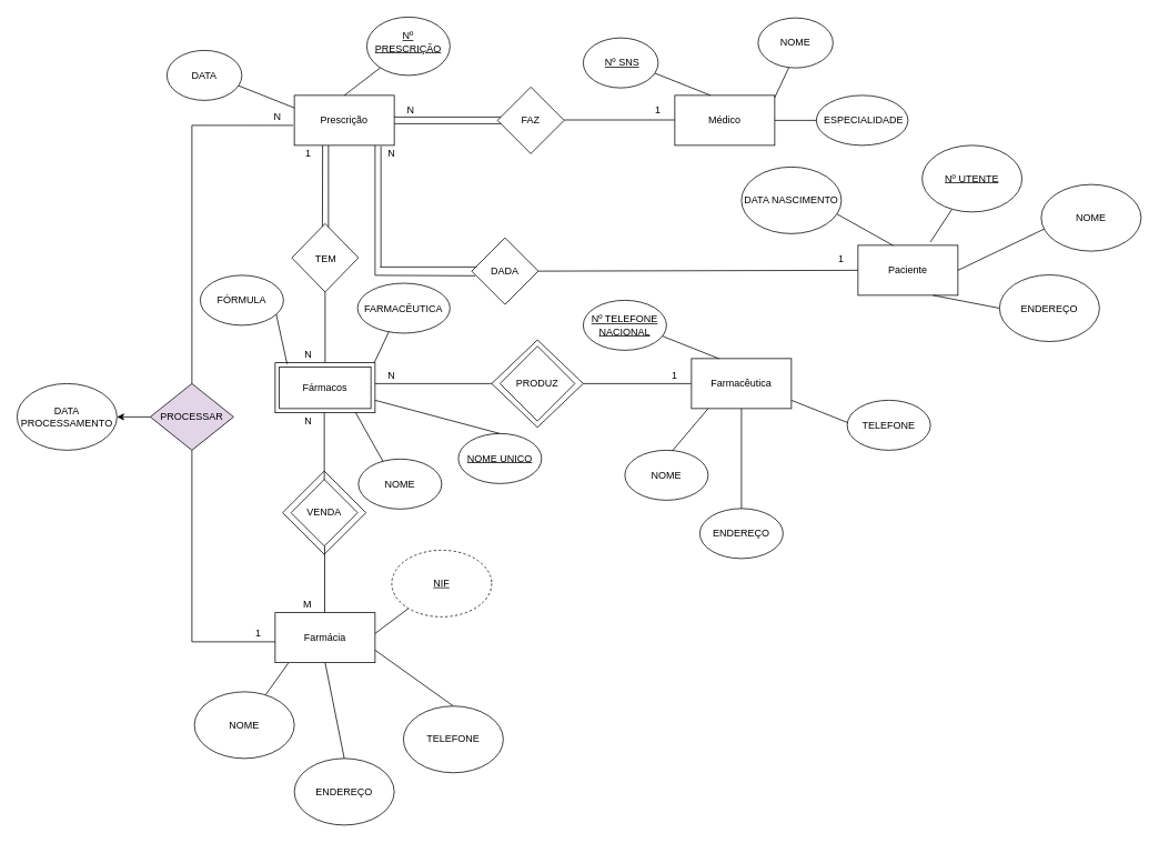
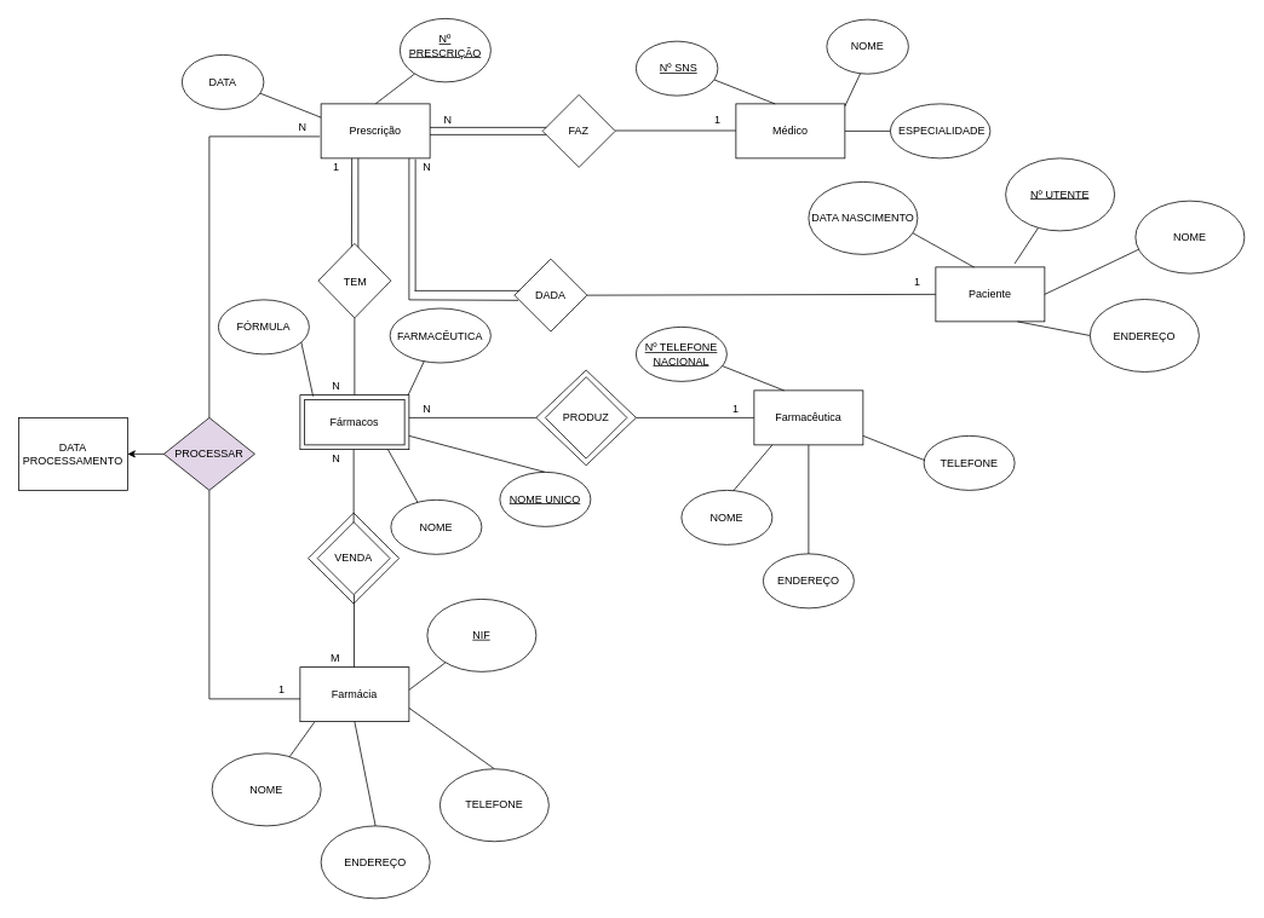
  <mxCell id="0" />
  <mxCell id="1" parent="0" />
  <mxCell id="2" value="" style="rhombus;whiteSpace=wrap;html=1;" vertex="1" parent="1"><mxGeometry x="339" y="565" width="100" height="100" as="geometry" /></mxCell>
  <mxCell id="3" value="" style="rhombus;whiteSpace=wrap;html=1;" vertex="1" parent="1"><mxGeometry x="590" y="407.5" width="110" height="105" as="geometry" /></mxCell>
  <mxCell id="4" value="Prescrição" style="rounded=0;whiteSpace=wrap;html=1;" parent="1" vertex="1"><mxGeometry x="353" y="114" width="120" height="60" as="geometry" /></mxCell>
  <mxCell id="5" value="" style="endArrow=none;html=1;" parent="1" edge="1"><mxGeometry width="50" height="50" relative="1" as="geometry"><mxPoint x="473" y="148" as="sourcePoint" /><mxPoint x="603" y="148" as="targetPoint" /></mxGeometry></mxCell>
  <mxCell id="6" value="" style="endArrow=none;html=1;" parent="1" edge="1"><mxGeometry width="50" height="50" relative="1" as="geometry"><mxPoint x="473" y="140" as="sourcePoint" /><mxPoint x="603" y="140" as="targetPoint" /></mxGeometry></mxCell>
  <mxCell id="7" value="" style="rhombus;whiteSpace=wrap;html=1;" parent="1" vertex="1"><mxGeometry x="597" y="104" width="80" height="80" as="geometry" /></mxCell>
  <mxCell id="8" value="FAZ" style="text;html=1;strokeColor=none;fillColor=none;align=center;verticalAlign=middle;whiteSpace=wrap;rounded=0;" parent="1" vertex="1"><mxGeometry x="617" y="134" width="40" height="20" as="geometry" /></mxCell>
  <mxCell id="9" value="N" style="text;html=1;strokeColor=none;fillColor=none;align=center;verticalAlign=middle;whiteSpace=wrap;rounded=0;" parent="1" vertex="1"><mxGeometry x="473" y="122" width="40" height="20" as="geometry" /></mxCell>
  <mxCell id="10" value="" style="endArrow=none;html=1;exitX=0.5;exitY=1;exitDx=0;exitDy=0;entryX=0.459;entryY=0.069;entryDx=0;entryDy=0;entryPerimeter=0;" parent="1" edge="1" target="12"><mxGeometry width="50" height="50" relative="1" as="geometry"><mxPoint x="387" y="174" as="sourcePoint" /><mxPoint x="387" y="270" as="targetPoint" /></mxGeometry></mxCell>
  <mxCell id="11" value="" style="endArrow=none;html=1;" parent="1" edge="1"><mxGeometry width="50" height="50" relative="1" as="geometry"><mxPoint x="394" y="174" as="sourcePoint" /><mxPoint x="394" y="280" as="targetPoint" /></mxGeometry></mxCell>
  <mxCell id="12" value="" style="rhombus;whiteSpace=wrap;html=1;" parent="1" vertex="1"><mxGeometry x="350" y="268" width="80" height="82" as="geometry" /></mxCell>
  <mxCell id="13" value="TEM" style="text;html=1;strokeColor=none;fillColor=none;align=center;verticalAlign=middle;whiteSpace=wrap;rounded=0;direction=west;" parent="1" vertex="1"><mxGeometry x="371" y="301" width="40" height="20" as="geometry" /></mxCell>
  <mxCell id="14" value="1" style="text;html=1;strokeColor=none;fillColor=none;align=center;verticalAlign=middle;whiteSpace=wrap;rounded=0;direction=west;" parent="1" vertex="1"><mxGeometry x="770" y="122" width="40" height="20" as="geometry" /></mxCell>
  <mxCell id="15" value="" style="endArrow=none;html=1;exitX=0.5;exitY=0;exitDx=0;exitDy=0;" parent="1" source="4" target="16" edge="1"><mxGeometry width="50" height="50" relative="1" as="geometry"><mxPoint x="420" y="110" as="sourcePoint" /><mxPoint x="470" y="60" as="targetPoint" /></mxGeometry></mxCell>
  <mxCell id="16" value="" style="ellipse;whiteSpace=wrap;html=1;" parent="1" vertex="1"><mxGeometry x="440" y="20" width="100" height="70" as="geometry" /></mxCell>
  <mxCell id="17" value="Nº PRESCRIÇÃO" style="text;html=1;strokeColor=none;fillColor=none;align=center;verticalAlign=middle;whiteSpace=wrap;rounded=0;fontStyle=4" parent="1" vertex="1"><mxGeometry x="450" y="40" width="80" height="20" as="geometry" /></mxCell>
  <mxCell id="18" value="" style="endArrow=none;html=1;entryX=0;entryY=0.25;entryDx=0;entryDy=0;" parent="1" target="4" edge="1"><mxGeometry width="50" height="50" relative="1" as="geometry"><mxPoint x="280" y="100" as="sourcePoint" /><mxPoint x="330" y="50" as="targetPoint" /></mxGeometry></mxCell>
  <mxCell id="19" value="" style="ellipse;whiteSpace=wrap;html=1;" parent="1" vertex="1"><mxGeometry x="200" y="60" width="90" height="60" as="geometry" /></mxCell>
  <mxCell id="20" value="DATA" style="text;html=1;strokeColor=none;fillColor=none;align=center;verticalAlign=middle;whiteSpace=wrap;rounded=0;" parent="1" vertex="1"><mxGeometry x="225" y="80" width="40" height="20" as="geometry" /></mxCell>
  <mxCell id="21" value="" style="endArrow=none;html=1;" parent="1" edge="1"><mxGeometry width="50" height="50" relative="1" as="geometry"><mxPoint x="677" y="143.5" as="sourcePoint" /><mxPoint x="810" y="143.5" as="targetPoint" /></mxGeometry></mxCell>
  <mxCell id="22" value="Médico" style="rounded=0;whiteSpace=wrap;html=1;" parent="1" vertex="1"><mxGeometry x="810" y="114" width="120" height="60" as="geometry" /></mxCell>
  <mxCell id="23" value="" style="endArrow=none;html=1;entryX=0;entryY=0.25;entryDx=0;entryDy=0;" parent="1" edge="1"><mxGeometry width="50" height="50" relative="1" as="geometry"><mxPoint x="780" y="85" as="sourcePoint" /><mxPoint x="853" y="114" as="targetPoint" /></mxGeometry></mxCell>
  <mxCell id="24" value="" style="ellipse;whiteSpace=wrap;html=1;fontStyle=4" parent="1" vertex="1"><mxGeometry x="700" y="45" width="90" height="60" as="geometry" /></mxCell>
  <mxCell id="25" value="Nº SNS" style="text;html=1;strokeColor=none;fillColor=none;align=center;verticalAlign=middle;whiteSpace=wrap;rounded=0;fontStyle=4" parent="1" vertex="1"><mxGeometry x="722" y="65" width="50" height="20" as="geometry" /></mxCell>
  <mxCell id="26" value="" style="endArrow=none;html=1;exitX=1;exitY=0.5;exitDx=0;exitDy=0;" parent="1" source="22" edge="1"><mxGeometry width="50" height="50" relative="1" as="geometry"><mxPoint x="870" y="310" as="sourcePoint" /><mxPoint x="1000" y="144" as="targetPoint" /></mxGeometry></mxCell>
  <mxCell id="27" value="" style="ellipse;whiteSpace=wrap;html=1;" parent="1" vertex="1"><mxGeometry x="980" y="114" width="110" height="60" as="geometry" /></mxCell>
  <mxCell id="28" value="ESPECIALIDADE" style="text;html=1;strokeColor=none;fillColor=none;align=center;verticalAlign=middle;whiteSpace=wrap;rounded=0;" parent="1" vertex="1"><mxGeometry x="1017" y="134" width="40" height="20" as="geometry" /></mxCell>
  <mxCell id="29" value="" style="endArrow=none;html=1;entryX=1;entryY=0;entryDx=0;entryDy=0;" parent="1" edge="1"><mxGeometry width="50" height="50" relative="1" as="geometry"><mxPoint x="955" y="63.5" as="sourcePoint" /><mxPoint x="930" y="116.5" as="targetPoint" /></mxGeometry></mxCell>
  <mxCell id="30" value="" style="ellipse;whiteSpace=wrap;html=1;" parent="1" vertex="1"><mxGeometry x="910" y="21" width="90" height="60" as="geometry" /></mxCell>
  <mxCell id="31" value="NOME" style="text;html=1;strokeColor=none;fillColor=none;align=center;verticalAlign=middle;whiteSpace=wrap;rounded=0;" parent="1" vertex="1"><mxGeometry x="935" y="41" width="40" height="20" as="geometry" /></mxCell>
  <mxCell id="32" value="1" style="text;html=1;strokeColor=none;fillColor=none;align=center;verticalAlign=middle;whiteSpace=wrap;rounded=0;direction=west;" parent="1" vertex="1"><mxGeometry x="350" y="174" width="40" height="20" as="geometry" /></mxCell>
  <mxCell id="33" value="" style="rounded=0;whiteSpace=wrap;html=1;" parent="1" vertex="1"><mxGeometry x="330" y="435" width="120" height="60" as="geometry" /></mxCell>
  <mxCell id="34" value="" style="endArrow=none;html=1;entryX=0.5;entryY=0;entryDx=0;entryDy=0;" parent="1" target="33" edge="1"><mxGeometry width="50" height="50" relative="1" as="geometry"><mxPoint x="390" y="350" as="sourcePoint" /><mxPoint x="523" y="350" as="targetPoint" /></mxGeometry></mxCell>
  <mxCell id="35" value="N" style="text;html=1;strokeColor=none;fillColor=none;align=center;verticalAlign=middle;whiteSpace=wrap;rounded=0;" parent="1" vertex="1"><mxGeometry x="350" y="415" width="40" height="20" as="geometry" /></mxCell>
  <mxCell id="36" value="" style="endArrow=none;html=1;entryX=0.5;entryY=0;entryDx=0;entryDy=0;" parent="1" edge="1"><mxGeometry width="50" height="50" relative="1" as="geometry"><mxPoint x="389" y="495" as="sourcePoint" /><mxPoint x="389" y="580" as="targetPoint" /></mxGeometry></mxCell>
  <mxCell id="37" value="VENDA" style="rhombus;whiteSpace=wrap;html=1;" parent="1" vertex="1"><mxGeometry x="349" y="575" width="80" height="80" as="geometry" /></mxCell>
  <mxCell id="38" value="" style="endArrow=none;html=1;entryX=0.5;entryY=0;entryDx=0;entryDy=0;" parent="1" edge="1"><mxGeometry width="50" height="50" relative="1" as="geometry"><mxPoint x="389.5" y="655" as="sourcePoint" /><mxPoint x="389.5" y="740" as="targetPoint" /></mxGeometry></mxCell>
  <mxCell id="39" value="Farmácia" style="rounded=0;whiteSpace=wrap;html=1;" parent="1" vertex="1"><mxGeometry x="330" y="735" width="120" height="60" as="geometry" /></mxCell>
  <mxCell id="40" value="" style="endArrow=none;html=1;" parent="1" edge="1"><mxGeometry width="50" height="50" relative="1" as="geometry"><mxPoint x="450" y="460" as="sourcePoint" /><mxPoint x="590" y="460" as="targetPoint" /></mxGeometry></mxCell>
  <mxCell id="41" value="PRODUZ" style="rhombus;whiteSpace=wrap;html=1;" vertex="1" parent="1"><mxGeometry x="600" y="415" width="90" height="90" as="geometry" /></mxCell>
  <mxCell id="42" value="" style="endArrow=none;html=1;" edge="1" parent="1"><mxGeometry width="50" height="50" relative="1" as="geometry"><mxPoint x="700" y="460" as="sourcePoint" /><mxPoint x="830" y="460" as="targetPoint" /></mxGeometry></mxCell>
  <mxCell id="43" value="Farmacêutica" style="rounded=0;whiteSpace=wrap;html=1;" vertex="1" parent="1"><mxGeometry x="830" y="430" width="120" height="60" as="geometry" /></mxCell>
  <mxCell id="44" value="" style="endArrow=none;html=1;" edge="1" parent="1"><mxGeometry width="50" height="50" relative="1" as="geometry"><mxPoint x="450" y="330" as="sourcePoint" /><mxPoint x="450" y="174" as="targetPoint" /></mxGeometry></mxCell>
  <mxCell id="45" value="" style="endArrow=none;html=1;entryX=0.053;entryY=0.57;entryDx=0;entryDy=0;entryPerimeter=0;" edge="1" parent="1" target="46"><mxGeometry width="50" height="50" relative="1" as="geometry"><mxPoint x="450" y="330" as="sourcePoint" /><mxPoint x="577" y="330" as="targetPoint" /></mxGeometry></mxCell>
  <mxCell id="46" value="DADA" style="rhombus;whiteSpace=wrap;html=1;" vertex="1" parent="1"><mxGeometry x="566" y="285" width="80" height="80" as="geometry" /></mxCell>
  <mxCell id="47" value="" style="endArrow=none;html=1;entryX=0;entryY=0.5;entryDx=0;entryDy=0;exitX=1;exitY=0.5;exitDx=0;exitDy=0;" edge="1" parent="1" source="46" target="48"><mxGeometry width="50" height="50" relative="1" as="geometry"><mxPoint x="649" y="320" as="sourcePoint" /><mxPoint x="729" y="320" as="targetPoint" /></mxGeometry></mxCell>
  <mxCell id="48" value="Paciente" style="rounded=0;whiteSpace=wrap;html=1;" vertex="1" parent="1"><mxGeometry x="1030" y="294" width="120" height="60" as="geometry" /></mxCell>
  <mxCell id="49" value="" style="endArrow=none;html=1;" edge="1" parent="1"><mxGeometry width="50" height="50" relative="1" as="geometry"><mxPoint y="770" as="sourcePoint" x="230" /><mxPoint x="330" y="770" as="targetPoint" /></mxGeometry></mxCell>
  <mxCell id="50" value="" style="endArrow=none;html=1;" edge="1" parent="1" target="51"><mxGeometry width="50" height="50" relative="1" as="geometry"><mxPoint y="770" as="sourcePoint" x="230" /><mxPoint y="500" as="targetPoint" x="230" /></mxGeometry></mxCell>
  <mxCell id="51" value="PROCESSAR" style="rhombus;whiteSpace=wrap;html=1;fillColor=#e1d5e7;" vertex="1" parent="1"><mxGeometry x="180" y="460" width="100" height="80" as="geometry" /></mxCell>
  <mxCell id="52" value="" style="endArrow=none;html=1;exitX=0.5;exitY=0;exitDx=0;exitDy=0;" edge="1" parent="1" source="51"><mxGeometry width="50" height="50" relative="1" as="geometry"><mxPoint x="330" y="400" as="sourcePoint" /><mxPoint y="150" as="targetPoint" x="230" /></mxGeometry></mxCell>
  <mxCell id="53" value="" style="endArrow=none;html=1;entryX=-0.011;entryY=0.601;entryDx=0;entryDy=0;entryPerimeter=0;" edge="1" parent="1" target="4"><mxGeometry width="50" height="50" relative="1" as="geometry"><mxPoint y="150" as="sourcePoint" x="230" /><mxPoint x="350" y="150" as="targetPoint" /></mxGeometry></mxCell>
  <mxCell id="54" value="" style="endArrow=none;html=1;entryX=0;entryY=0.25;entryDx=0;entryDy=0;" edge="1" parent="1"><mxGeometry width="50" height="50" relative="1" as="geometry"><mxPoint x="790" y="401" as="sourcePoint" /><mxPoint x="863" y="430" as="targetPoint" /></mxGeometry></mxCell>
  <mxCell id="55" value="Nº TELEFONE NACIONAL" style="ellipse;whiteSpace=wrap;html=1;fontStyle=4" vertex="1" parent="1"><mxGeometry x="700" y="360" width="100" height="60" as="geometry" /></mxCell>
  <mxCell id="56" value="" style="endArrow=none;html=1;entryX=1;entryY=0.5;entryDx=0;entryDy=0;" edge="1" parent="1"><mxGeometry width="50" height="50" relative="1" as="geometry"><mxPoint x="850" y="490" as="sourcePoint" /><mxPoint x="800" y="549" as="targetPoint" /></mxGeometry></mxCell>
  <mxCell id="57" value="NOME" style="ellipse;whiteSpace=wrap;html=1;fontStyle=0" vertex="1" parent="1"><mxGeometry x="750" y="540" width="100" height="60" as="geometry" /></mxCell>
  <mxCell id="58" value="" style="endArrow=none;html=1;entryX=0.5;entryY=0;entryDx=0;entryDy=0;" edge="1" parent="1" target="59"><mxGeometry width="50" height="50" relative="1" as="geometry"><mxPoint x="890" y="490" as="sourcePoint" /><mxPoint x="889" y="590" as="targetPoint" /></mxGeometry></mxCell>
  <mxCell id="59" value="ENDEREÇO" style="ellipse;whiteSpace=wrap;html=1;fontStyle=0" vertex="1" parent="1"><mxGeometry x="840" y="610" width="100" height="60" as="geometry" /></mxCell>
  <mxCell id="60" value="" style="endArrow=none;html=1;entryX=0;entryY=0.25;entryDx=0;entryDy=0;" edge="1" parent="1"><mxGeometry width="50" height="50" relative="1" as="geometry"><mxPoint x="950" y="480" as="sourcePoint" /><mxPoint x="1023" y="509" as="targetPoint" /></mxGeometry></mxCell>
  <mxCell id="61" value="TELEFONE" style="ellipse;whiteSpace=wrap;html=1;fontStyle=0" vertex="1" parent="1"><mxGeometry x="1017" y="480" width="100" height="60" as="geometry" /></mxCell>
  <mxCell id="62" value="" style="endArrow=none;html=1;entryX=1;entryY=0.5;entryDx=0;entryDy=0;exitX=0.939;exitY=0.99;exitDx=0;exitDy=0;exitPerimeter=0;" edge="1" parent="1"><mxGeometry width="50" height="50" relative="1" as="geometry"><mxPoint x="426.68" y="495" as="sourcePoint" /><mxPoint x="463" y="559.6" as="targetPoint" /></mxGeometry></mxCell>
  <mxCell id="63" value="NOME" style="ellipse;whiteSpace=wrap;html=1;fontStyle=0" vertex="1" parent="1"><mxGeometry x="430" y="550.6" width="100" height="60" as="geometry" /></mxCell>
  <mxCell id="64" value="" style="endArrow=none;html=1;entryX=0.5;entryY=0;entryDx=0;entryDy=0;exitX=1;exitY=0.75;exitDx=0;exitDy=0;" edge="1" parent="1" target="65" source="33"><mxGeometry width="50" height="50" relative="1" as="geometry"><mxPoint x="470" y="421" as="sourcePoint" /><mxPoint x="599" y="530.6" as="targetPoint" /></mxGeometry></mxCell>
  <mxCell id="65" value="NOME UNICO" style="ellipse;whiteSpace=wrap;html=1;fontStyle=4" vertex="1" parent="1"><mxGeometry x="550" y="520" width="100" height="60" as="geometry" /></mxCell>
  <mxCell id="66" value="" style="endArrow=none;html=1;entryX=0.119;entryY=0.022;entryDx=0;entryDy=0;entryPerimeter=0;" edge="1" parent="1" target="33"><mxGeometry width="50" height="50" relative="1" as="geometry"><mxPoint x="330" y="371" as="sourcePoint" /><mxPoint x="403" y="400" as="targetPoint" /></mxGeometry></mxCell>
  <mxCell id="67" value="FÓRMULA" style="ellipse;whiteSpace=wrap;html=1;fontStyle=0" vertex="1" parent="1"><mxGeometry x="240" y="330" width="100" height="60" as="geometry" /></mxCell>
  <mxCell id="68" value="" style="endArrow=none;html=1;entryX=1;entryY=0;entryDx=0;entryDy=0;" edge="1" parent="1"><mxGeometry width="50" height="50" relative="1" as="geometry"><mxPoint x="474" y="382" as="sourcePoint" /><mxPoint x="449" y="435" as="targetPoint" /></mxGeometry></mxCell>
  <mxCell id="69" value="FARMACÊUTICA" style="ellipse;whiteSpace=wrap;html=1;" vertex="1" parent="1"><mxGeometry x="429" y="339.5" width="111" height="60" as="geometry" /></mxCell>
  <mxCell id="70" value="" style="endArrow=none;html=1;" edge="1" parent="1" target="71"><mxGeometry width="50" height="50" relative="1" as="geometry"><mxPoint x="1117" y="290" as="sourcePoint" /><mxPoint x="1167" y="240" as="targetPoint" /></mxGeometry></mxCell>
  <mxCell id="71" value="Nº UTENTE" style="ellipse;whiteSpace=wrap;html=1;fontStyle=4" vertex="1" parent="1"><mxGeometry x="1107" y="174" width="120" height="80" as="geometry" /></mxCell>
  <mxCell id="72" value="" style="endArrow=none;html=1;entryX=1;entryY=0.5;entryDx=0;entryDy=0;exitX=0.033;exitY=0.666;exitDx=0;exitDy=0;exitPerimeter=0;" edge="1" parent="1" target="48" source="73"><mxGeometry width="50" height="50" relative="1" as="geometry"><mxPoint x="1260" y="367" as="sourcePoint" /><mxPoint x="1250" y="340" as="targetPoint" /></mxGeometry></mxCell>
  <mxCell id="73" value="NOME" style="ellipse;whiteSpace=wrap;html=1;fontStyle=0" vertex="1" parent="1"><mxGeometry x="1250" y="221" width="120" height="80" as="geometry" /></mxCell>
  <mxCell id="74" value="" style="endArrow=none;html=1;entryX=0.75;entryY=1;entryDx=0;entryDy=0;exitX=0;exitY=0.5;exitDx=0;exitDy=0;" edge="1" parent="1" source="75" target="48"><mxGeometry width="50" height="50" relative="1" as="geometry"><mxPoint x="1270" y="471" as="sourcePoint" /><mxPoint x="1160" y="424" as="targetPoint" /></mxGeometry></mxCell>
  <mxCell id="75" value="ENDEREÇO" style="ellipse;whiteSpace=wrap;html=1;fontStyle=0" vertex="1" parent="1"><mxGeometry x="1200" y="329.5" width="120" height="80" as="geometry" /></mxCell>
  <mxCell id="76" value="" style="endArrow=none;html=1;entryX=0.954;entryY=0.704;entryDx=0;entryDy=0;exitX=0.352;exitY=0.003;exitDx=0;exitDy=0;exitPerimeter=0;entryPerimeter=0;" edge="1" parent="1" source="48" target="77"><mxGeometry width="50" height="50" relative="1" as="geometry"><mxPoint x="1070" y="221" as="sourcePoint" /><mxPoint x="1010" y="237" as="targetPoint" /></mxGeometry></mxCell>
  <mxCell id="77" value="DATA NASCIMENTO" style="ellipse;whiteSpace=wrap;html=1;fontStyle=0" vertex="1" parent="1"><mxGeometry x="890" y="200" width="120" height="80" as="geometry" /></mxCell>
  <mxCell id="78" value="" style="endArrow=none;html=1;" edge="1" parent="1" target="79"><mxGeometry width="50" height="50" relative="1" as="geometry"><mxPoint x="450" y="760" as="sourcePoint" /><mxPoint x="500" y="710" as="targetPoint" /></mxGeometry></mxCell>
- <mxCell id="79" value="NIF" style="ellipse;whiteSpace=wrap;html=1;fontStyle=4;dashed=1;" vertex="1" parent="1"><mxGeometry x="470" y="660" width="120" height="80" as="geometry" /></mxCell>
+ <mxCell id="79" value="NIF" style="ellipse;whiteSpace=wrap;html=1;fontStyle=4" vertex="1" parent="1"><mxGeometry x="470" y="660" width="120" height="80" as="geometry" /></mxCell>
  <mxCell id="80" value="" style="endArrow=none;html=1;exitX=0.131;exitY=1.011;exitDx=0;exitDy=0;exitPerimeter=0;" edge="1" parent="1" source="39" target="81"><mxGeometry width="50" height="50" relative="1" as="geometry"><mxPoint x="350" y="790" as="sourcePoint" /><mxPoint x="349" y="795" as="targetPoint" /></mxGeometry></mxCell>
  <mxCell id="81" value="NOME" style="ellipse;whiteSpace=wrap;html=1;" vertex="1" parent="1"><mxGeometry x="233" y="830" width="120" height="80" as="geometry" /></mxCell>
  <mxCell id="82" value="" style="endArrow=none;html=1;exitX=0.5;exitY=1;exitDx=0;exitDy=0;entryX=0.5;entryY=0;entryDx=0;entryDy=0;" edge="1" parent="1" target="83" source="39"><mxGeometry width="50" height="50" relative="1" as="geometry"><mxPoint x="371" y="830" as="sourcePoint" /><mxPoint x="447" y="864.34" as="targetPoint" /></mxGeometry></mxCell>
  <mxCell id="83" value="ENDEREÇO" style="ellipse;whiteSpace=wrap;html=1;" vertex="1" parent="1"><mxGeometry x="353" y="910" width="120" height="80" as="geometry" /></mxCell>
  <mxCell id="84" value="" style="endArrow=none;html=1;exitX=0.5;exitY=0;exitDx=0;exitDy=0;" edge="1" parent="1" source="85"><mxGeometry width="50" height="50" relative="1" as="geometry"><mxPoint x="585.72" y="812.83" as="sourcePoint" /><mxPoint x="450" y="780" as="targetPoint" /></mxGeometry></mxCell>
  <mxCell id="85" value="TELEFONE" style="ellipse;whiteSpace=wrap;html=1;" vertex="1" parent="1"><mxGeometry x="484" y="847.17" width="120" height="80" as="geometry" /></mxCell>
  <mxCell id="86" value="1" style="text;html=1;strokeColor=none;fillColor=none;align=center;verticalAlign=middle;whiteSpace=wrap;rounded=0;direction=west;" vertex="1" parent="1"><mxGeometry x="290" y="750" width="40" height="20" as="geometry" /></mxCell>
  <mxCell id="87" value="N" style="text;html=1;strokeColor=none;fillColor=none;align=center;verticalAlign=middle;whiteSpace=wrap;rounded=0;" vertex="1" parent="1"><mxGeometry x="350" y="495" width="40" height="20" as="geometry" /></mxCell>
  <mxCell id="88" value="M" style="text;html=1;strokeColor=none;fillColor=none;align=center;verticalAlign=middle;whiteSpace=wrap;rounded=0;" vertex="1" parent="1"><mxGeometry x="349" y="715" width="40" height="20" as="geometry" /></mxCell>
  <mxCell id="89" value="N" style="text;html=1;strokeColor=none;fillColor=none;align=center;verticalAlign=middle;whiteSpace=wrap;rounded=0;" vertex="1" parent="1"><mxGeometry x="313" y="130" width="40" height="20" as="geometry" /></mxCell>
  <mxCell id="90" value="N" style="text;html=1;strokeColor=none;fillColor=none;align=center;verticalAlign=middle;whiteSpace=wrap;rounded=0;" vertex="1" parent="1"><mxGeometry x="450" y="440" width="40" height="20" as="geometry" /></mxCell>
  <mxCell id="91" value="1" style="text;html=1;strokeColor=none;fillColor=none;align=center;verticalAlign=middle;whiteSpace=wrap;rounded=0;direction=west;" vertex="1" parent="1"><mxGeometry x="790" y="440" width="40" height="20" as="geometry" /></mxCell>
  <mxCell id="92" value="1" style="text;html=1;strokeColor=none;fillColor=none;align=center;verticalAlign=middle;whiteSpace=wrap;rounded=0;direction=west;" vertex="1" parent="1"><mxGeometry x="990" y="301" width="40" height="20" as="geometry" /></mxCell>
  <mxCell id="93" value="N" style="text;html=1;strokeColor=none;fillColor=none;align=center;verticalAlign=middle;whiteSpace=wrap;rounded=0;" vertex="1" parent="1"><mxGeometry x="450" y="174" width="40" height="20" as="geometry" /></mxCell>
  <mxCell id="94" value="" style="endArrow=none;html=1;" edge="1" parent="1"><mxGeometry width="50" height="50" relative="1" as="geometry"><mxPoint x="457" y="320" as="sourcePoint" /><mxPoint x="457" y="175" as="targetPoint" /></mxGeometry></mxCell>
  <mxCell id="95" value="" style="endArrow=none;html=1;" edge="1" parent="1"><mxGeometry width="50" height="50" relative="1" as="geometry"><mxPoint x="456" y="320" as="sourcePoint" /><mxPoint x="572" y="320" as="targetPoint" /></mxGeometry></mxCell>
  <mxCell id="96" value="" style="endArrow=classic;html=1;exitX=0;exitY=0.5;exitDx=0;exitDy=0;" edge="1" parent="1" source="51" target="97"><mxGeometry width="50" height="50" relative="1" as="geometry"><mxPoint x="130" y="550" as="sourcePoint" /><mxPoint x="180" y="500" as="targetPoint" /></mxGeometry></mxCell>
- <mxCell id="97" value="DATA PROCESSAMENTO" style="ellipse;whiteSpace=wrap;html=1;" vertex="1" parent="1"><mxGeometry x="20" y="460" width="120" height="80" as="geometry" /></mxCell>
+ <mxCell id="97" value="DATA PROCESSAMENTO" style="whiteSpace=wrap;html=1;rounded=0;" vertex="1" parent="1"><mxGeometry x="20" y="460" width="120" height="80" as="geometry" /></mxCell>
  <mxCell id="98" value="&lt;span style=&quot;white-space: normal&quot;&gt;Fármacos&lt;/span&gt;" style="rounded=0;whiteSpace=wrap;html=1;" vertex="1" parent="1"><mxGeometry x="335" y="440" width="110" height="50" as="geometry" /></mxCell>
